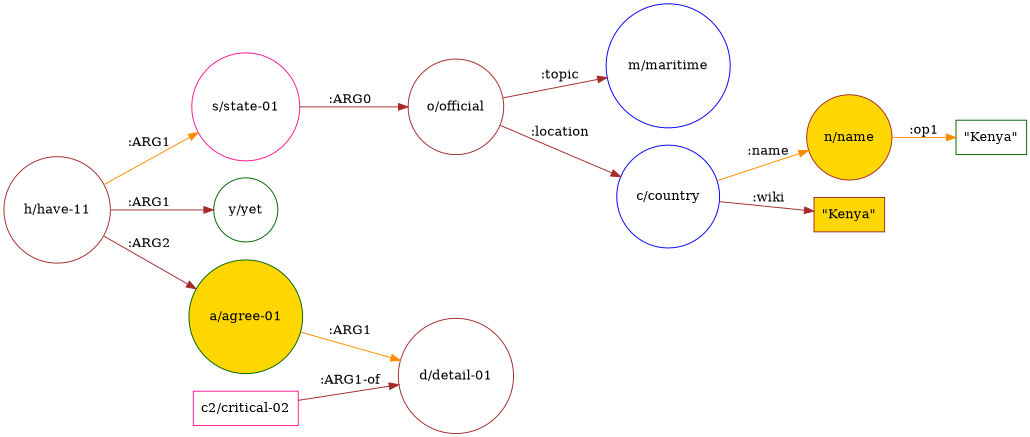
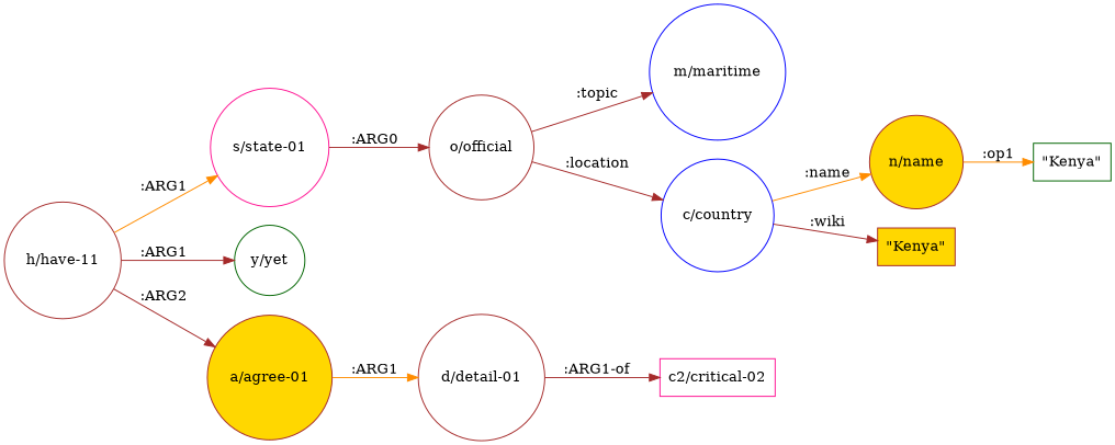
  digraph {
    rankdir=LR
    node [color=brown fillcolor=white shape=circle style=filled]
    edge [color=brown]
    n1 [color=deeppink label="s/state-01"]
    n2 [label="o/official"]
    n3 [color=blue label="m/maritime"]
    n4 [color=blue label="c/country"]
    n5 [label="h/have-11"]
    n6 [color=darkgreen label="y/yet"]
-   n7 [color=darkgreen fillcolor=gold label="a/agree-01"]
+   n7 [fillcolor=gold label="a/agree-01"]
    n8 [fillcolor=gold label="n/name"]
    n9 [fillcolor=gold label="\"Kenya\"" shape=rectangle]
    n10 [color=darkgreen label="\"Kenya\"" shape=rectangle]
    n11 [label="d/detail-01"]
    n12 [color=deeppink label="c2/critical-02" shape=box]
    n1 -> n2 [label=":ARG0"]
    n2 -> n3 [label=":topic"]
    n2 -> n4 [label=":location"]
    n4 -> n8 [color=darkorange label=":name"]
    n4 -> n9 [label=":wiki"]
    n5 -> n1 [color=darkorange label=":ARG1"]
    n5 -> n6 [label=":ARG1"]
    n5 -> n7 [label=":ARG2"]
    n7 -> n11 [color=darkorange label=":ARG1"]
    n8 -> n10 [color=darkorange label=":op1"]
-   n12 -> n11 [label=":ARG1-of"]
+   n11 -> n12 [label=":ARG1-of"]
  }
